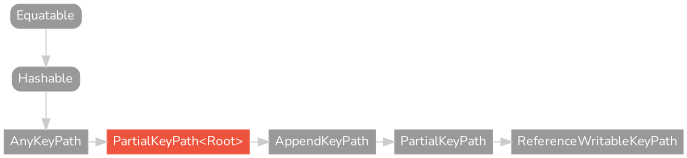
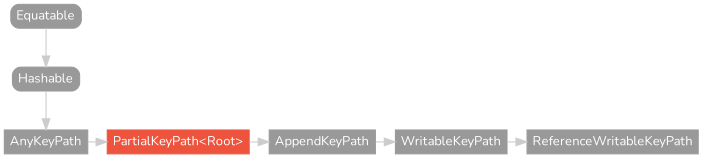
  strict digraph {
    fontname=Nunito
    node [color="#999999" fillcolor="#999999" fontcolor=white fontname=Nunito fontsize=12 margin="0.07,0.05" shape=box style=filled]
    edge [color="#cccccc" fontname=Nunito]
    AnyKeyPath [height=0.3]
    n2 [height=0.3 label=AppendKeyPath]
    "PartialKeyPath<Root>" [color="#ee543d" fillcolor="#ee543d" height=0.3]
    ReferenceWritableKeyPath [height=0.3]
-   WritableKeyPath [height=0.3 label=PartialKeyPath]
+   WritableKeyPath [height=0.3]
    Equatable [height=0.3 style="filled,rounded"]
    Hashable [height=0.3 style="filled,rounded"]
    subgraph sub_1 {
      rank=max
      AnyKeyPath
      n2
      "PartialKeyPath<Root>"
      ReferenceWritableKeyPath
      WritableKeyPath
    }
    AnyKeyPath -> "PartialKeyPath<Root>"
    n2 -> WritableKeyPath
    "PartialKeyPath<Root>" -> n2
    WritableKeyPath -> ReferenceWritableKeyPath
    Equatable -> Hashable
    Hashable -> AnyKeyPath
  }
